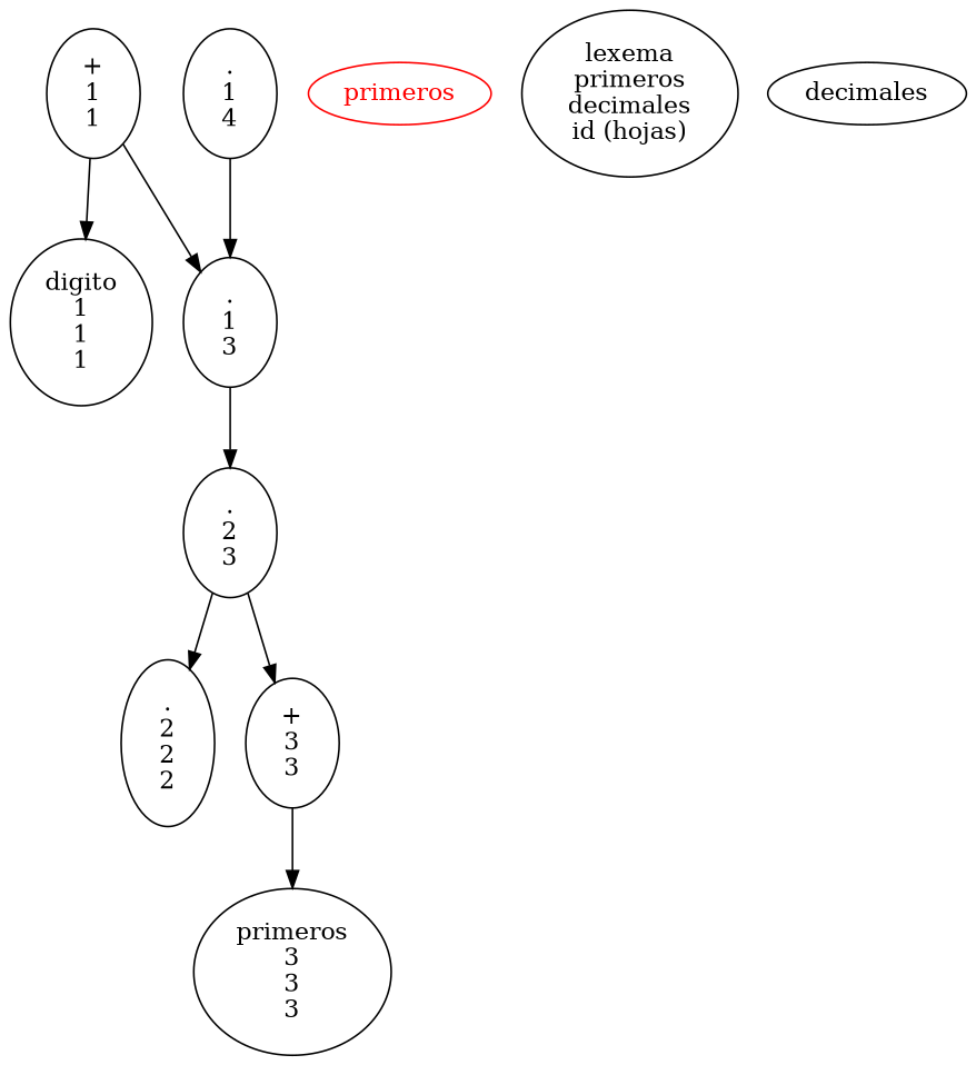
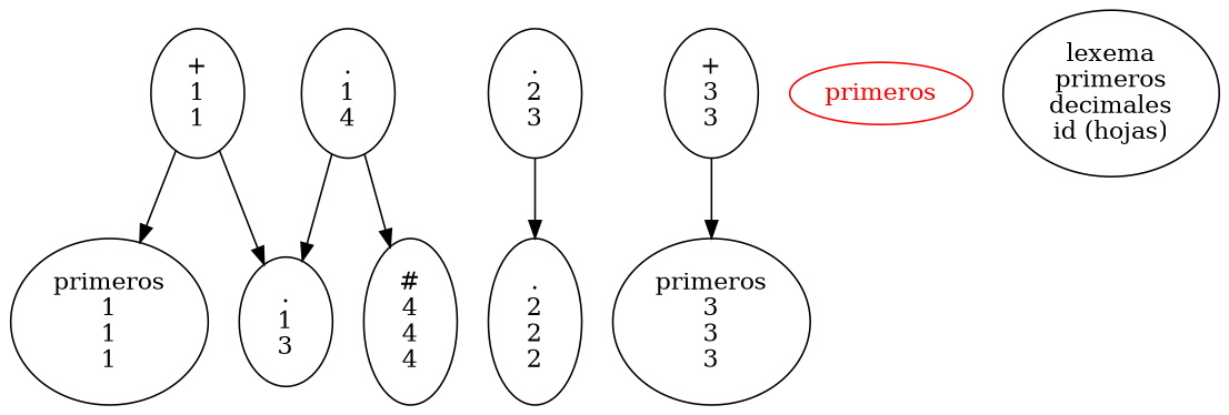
  digraph {
-   n1 [label="digito\n1\n1\n1"]
+   n1 [label="primeros\n1\n1\n1"]
    n2 [label="+\n1\n1\n"]
    n3 [label=".\n1\n3\n"]
    n4 [label=".\n2\n2\n2"]
    n5 [label="primeros\n3\n3\n3"]
    n6 [label="+\n3\n3\n"]
    n7 [label=".\n2\n3\n"]
+   n8 [label="#\n4\n4\n4"]
    n9 [label=".\n1\n4\n"]
    n10 [color=red fontcolor=red label=primeros]
    n11 [label="lexema\nprimeros\ndecimales\nid (hojas)"]
-   n12 [label=decimales]
    n2 -> n1
    n2 -> n3
-   n3 -> n7
    n6 -> n5
    n7 -> n4
-   n7 -> n6
    n9 -> n3
+   n9 -> n8
  }
